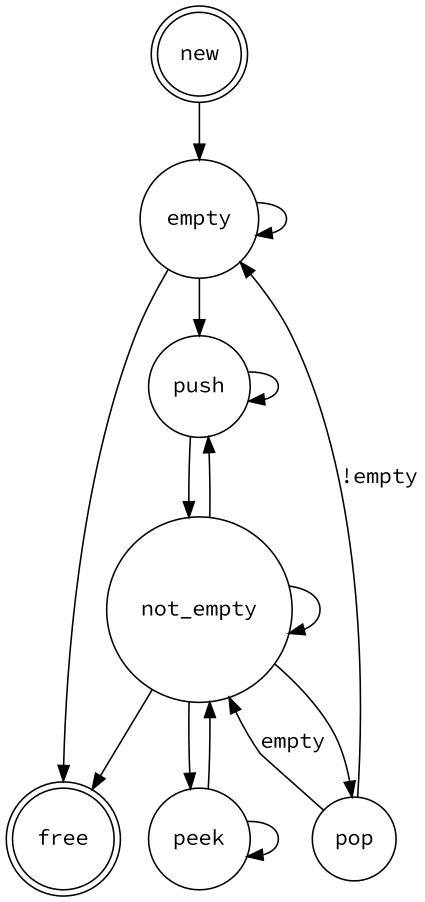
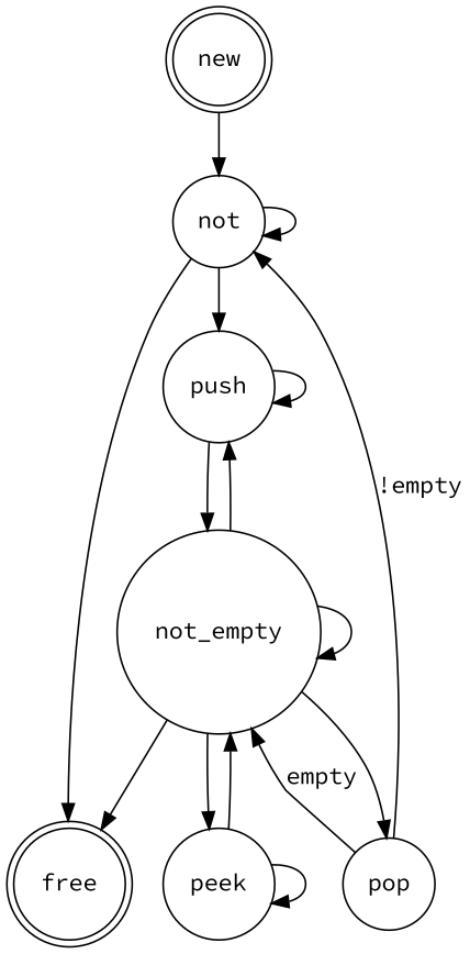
  digraph {
    fontname="Source Code Pro"
    node [fontname="Source Code Pro" shape=circle]
    edge [fontname="Source Code Pro"]
    new [shape=doublecircle]
-   empty
+   empty [label=not]
    free [shape=doublecircle]
    push
    not_empty
    pop
    peek
    new -> empty
    empty -> empty
    empty -> free
    empty -> push
    push -> push
    push -> not_empty
    not_empty -> free
    not_empty -> push
    not_empty -> not_empty
    not_empty -> pop
    not_empty -> peek
    pop -> empty [label="!empty"]
    pop -> not_empty [label=empty]
    peek -> not_empty
    peek -> peek
  }
